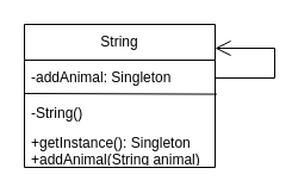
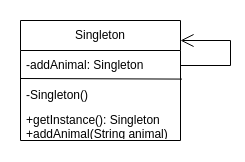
  <mxCell id="0" />
  <mxCell id="1" parent="0" />
- <mxCell id="2" value="String" style="swimlane;fontStyle=0;childLayout=stackLayout;horizontal=1;startSize=30;horizontalStack=0;resizeParent=1;resizeParentMax=0;resizeLast=0;collapsible=1;marginBottom=0;whiteSpace=wrap;html=1;" parent="1" vertex="1"><mxGeometry x="20" y="20" width="160" height="120" as="geometry" /></mxCell>
+ <mxCell id="2" value="Singleton" style="swimlane;fontStyle=0;childLayout=stackLayout;horizontal=1;startSize=30;horizontalStack=0;resizeParent=1;resizeParentMax=0;resizeLast=0;collapsible=1;marginBottom=0;whiteSpace=wrap;html=1;" parent="1" vertex="1"><mxGeometry x="20" y="20" width="160" height="120" as="geometry" /></mxCell>
  <mxCell id="3" style="edgeStyle=orthogonalEdgeStyle;rounded=0;orthogonalLoop=1;jettySize=auto;html=1;exitX=1;exitY=0.5;exitDx=0;exitDy=0;endArrow=open;endFill=0;startSize=9;endSize=11;" parent="2" source="4" edge="1"><mxGeometry relative="1" as="geometry"><mxPoint x="160" y="20" as="targetPoint" /><Array as="points"><mxPoint x="210" y="45" /><mxPoint x="210" y="20" /></Array></mxGeometry></mxCell>
  <mxCell id="4" value="-addAnimal: Singleton" style="text;strokeColor=none;fillColor=none;align=left;verticalAlign=middle;spacingLeft=4;spacingRight=4;overflow=hidden;points=[[0,0.5],[1,0.5]];portConstraint=eastwest;rotatable=0;whiteSpace=wrap;html=1;" parent="2" vertex="1"><mxGeometry y="30" width="160" height="30" as="geometry" /></mxCell>
- <mxCell id="5" value="-String()" style="text;strokeColor=none;fillColor=none;align=left;verticalAlign=middle;spacingLeft=4;spacingRight=4;overflow=hidden;points=[[0,0.5],[1,0.5]];portConstraint=eastwest;rotatable=0;whiteSpace=wrap;html=1;" parent="2" vertex="1"><mxGeometry y="60" width="160" height="30" as="geometry" /></mxCell>
+ <mxCell id="5" value="-Singleton()" style="text;strokeColor=none;fillColor=none;align=left;verticalAlign=middle;spacingLeft=4;spacingRight=4;overflow=hidden;points=[[0,0.5],[1,0.5]];portConstraint=eastwest;rotatable=0;whiteSpace=wrap;html=1;" parent="2" vertex="1"><mxGeometry y="60" width="160" height="30" as="geometry" /></mxCell>
  <mxCell id="6" value="" style="endArrow=none;html=1;rounded=0;entryX=1.009;entryY=0.953;entryDx=0;entryDy=0;entryPerimeter=0;" parent="2" edge="1" target="4"><mxGeometry width="50" height="50" relative="1" as="geometry"><mxPoint y="58" as="sourcePoint" /><mxPoint x="150" y="58" as="targetPoint" /><Array as="points" /></mxGeometry></mxCell>
  <mxCell id="7" value="+getInstance(): Singleton&lt;br&gt;+addAnimal(String animal)" style="text;strokeColor=none;fillColor=none;align=left;verticalAlign=middle;spacingLeft=4;spacingRight=4;overflow=hidden;points=[[0,0.5],[1,0.5]];portConstraint=eastwest;rotatable=0;whiteSpace=wrap;html=1;" parent="2" vertex="1"><mxGeometry y="90" width="160" height="30" as="geometry" /></mxCell>
